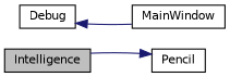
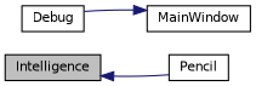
  digraph {
    rankdir=LR
    node [color=black fillcolor=white fontname=Helvetica fontsize=10 shape=record style=filled]
    edge [color=midnightblue dir=back fontname=Helvetica fontsize=10 labelfontname=Helvetica labelfontsize=10 style=solid]
    n1 [fillcolor=grey75 fontcolor=black height=0.2 label=Intelligence width=0.4]
    n2 [height=0.2 label=Pencil width=0.4]
    n3 [height=0.2 label=Debug width=0.4]
    n4 [height=0.2 label=MainWindow width=0.4]
-   n2 -> n1
-   n3 -> n4
+   n1 -> n2
+   n4 -> n3
  }
